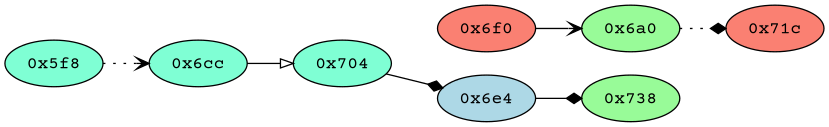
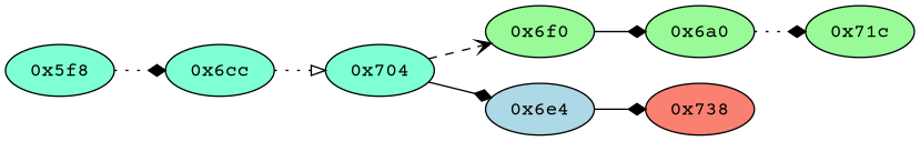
  strict digraph {
    fontname="Courier Prime"
    rankdir=LR
    node [fillcolor=aquamarine fontname="Courier Prime" style=filled]
    edge [arrowhead=vee fontname="Courier Prime" style=solid]
    "0x704" [opcode="[u'ldrb', u'ldr', u'ldr', u'cmp', u'mov', u'b']"]
-   "0x6f0" [fillcolor=salmon opcode="[u'ldr', u'ldrb', u'str', u'ldr', u'b']"]
+   "0x6f0" [fillcolor=palegreen opcode="[u'ldr', u'ldrb', u'str', u'ldr', u'b']"]
    "0x6e4" [fillcolor=lightblue opcode="[u'mov', u'mov', u'b']"]
    "0x6a0" [fillcolor=palegreen opcode="[u'ldr', u'bl', u'str', u'ldr', u'b']"]
-   "0x738" [fillcolor=palegreen opcode="[u'mov', u'sub', u'pop']"]
-   "0x71c" [fillcolor=salmon opcode="[u'ldr', u'ldr', u'mov', u'bl', u'mov', u'mov', u'b']"]
+   "0x738" [fillcolor=salmon opcode="[u'mov', u'sub', u'pop']"]
+   "0x71c" [fillcolor=palegreen opcode="[u'ldr', u'ldr', u'mov', u'bl', u'mov', u'mov', u'b']"]
    "0x6cc" [opcode="[u'cmp', u'mov', u'mov', u'strb', u'ldr', u'b']"]
    "0x5f8" [opcode="[u'push', u'add', u'sub', u'mov', u'ldr', u'mov', u'ldr', u'ldr', u'add', u'b']"]
+   "0x704" -> "0x6f0" [style=dashed]
    "0x704" -> "0x6e4" [arrowhead=diamond]
-   "0x6f0" -> "0x6a0"
+   "0x6f0" -> "0x6a0" [arrowhead=diamond]
    "0x6e4" -> "0x738" [arrowhead=diamond]
    "0x6a0" -> "0x71c" [arrowhead=diamond style=dotted]
-   "0x6cc" -> "0x704" [arrowhead=onormal]
-   "0x5f8" -> "0x6cc" [style=dotted]
+   "0x6cc" -> "0x704" [arrowhead=onormal style=dotted]
+   "0x5f8" -> "0x6cc" [arrowhead=diamond style=dotted]
  }
